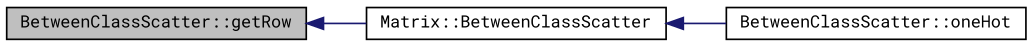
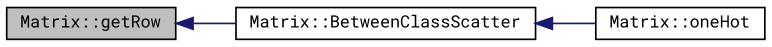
  digraph {
    fontname="Roboto Mono"
    rankdir=LR
    node [color=black fontname="Roboto Mono" fontsize=10 shape=record]
    edge [color=midnightblue dir=back fontname="Roboto Mono" fontsize=10 labelfontname=Helvetica labelfontsize=10 style=solid]
-   n1 [fillcolor=grey75 fontcolor=black height=0.2 label="BetweenClassScatter::getRow" style=filled width=0.4]
+   n1 [fillcolor=grey75 fontcolor=black height=0.2 label="Matrix::getRow" style=filled width=0.4]
    n2 [height=0.2 label="Matrix::BetweenClassScatter" width=0.4]
-   n3 [height=0.2 label="BetweenClassScatter::oneHot" width=0.4]
+   n3 [height=0.2 label="Matrix::oneHot" width=0.4]
    n1 -> n2
    n2 -> n3
  }
